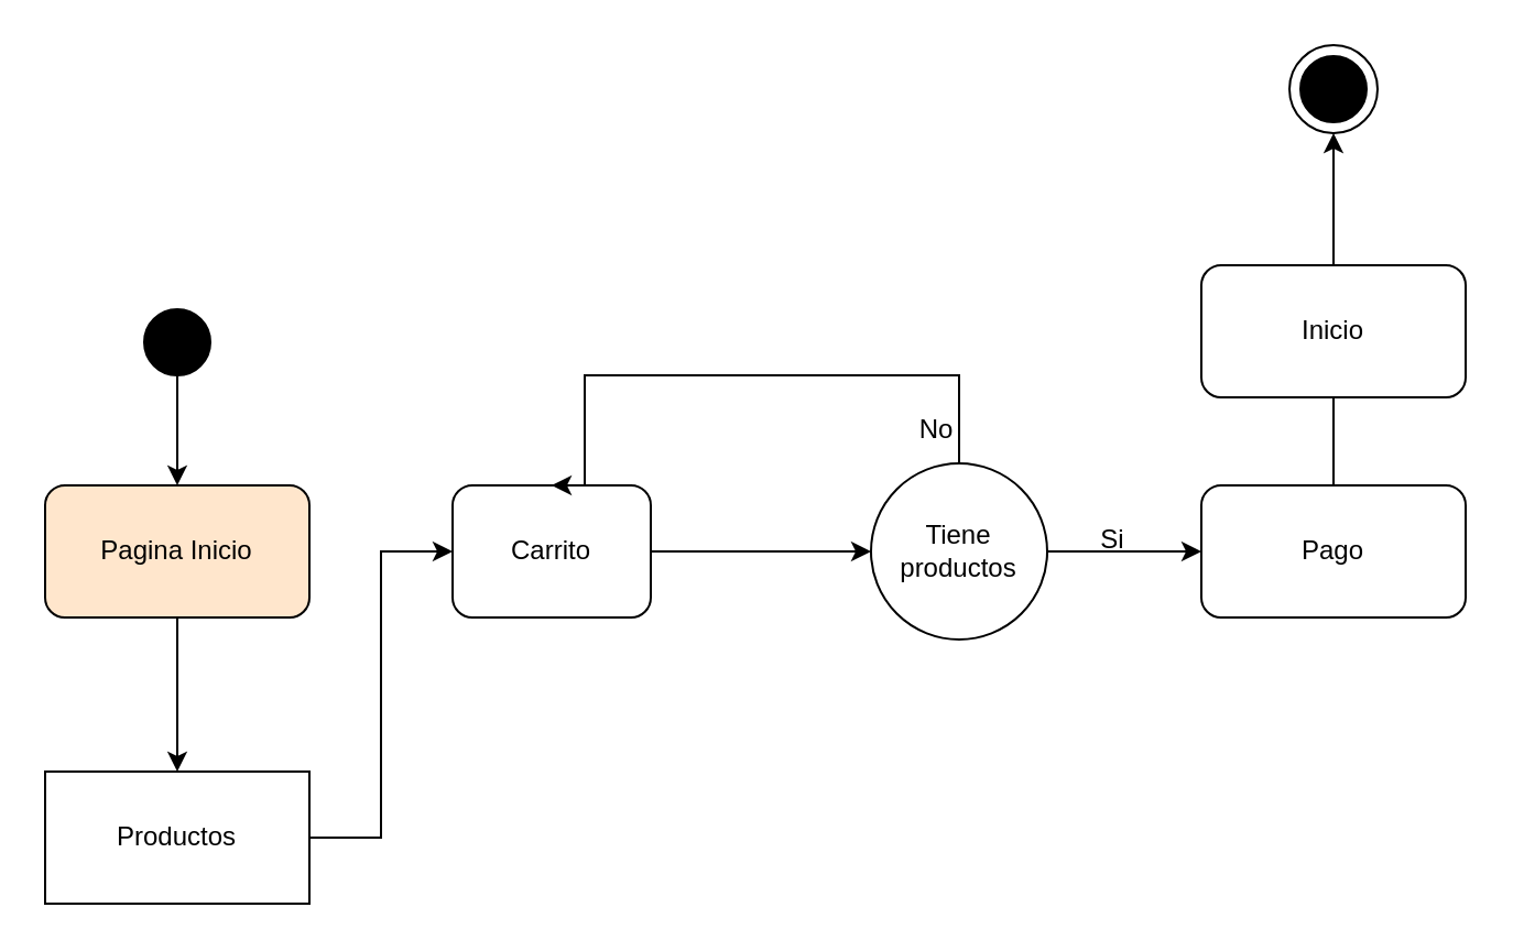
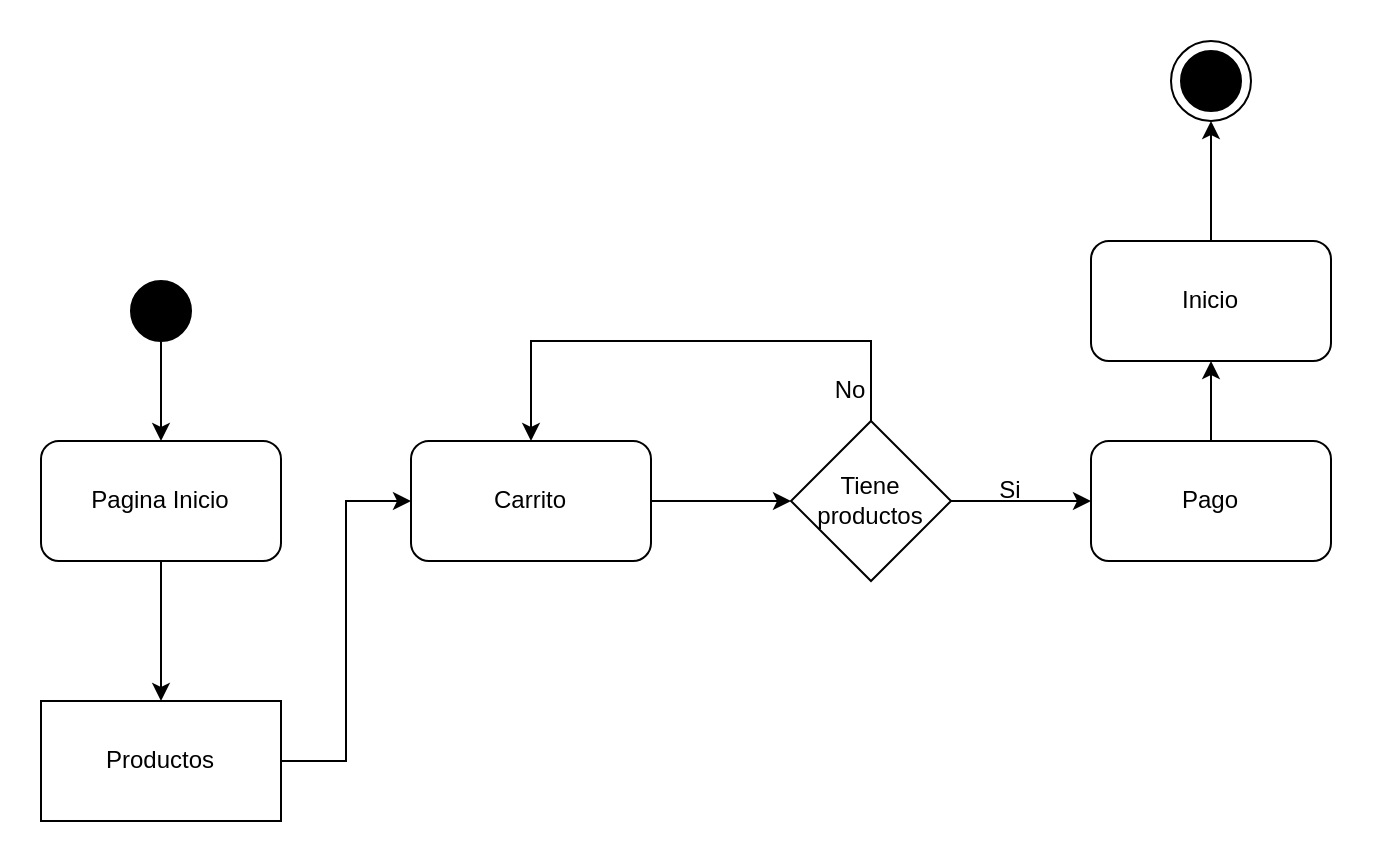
  <mxCell id="0" />
  <mxCell id="1" parent="0" />
  <mxCell id="2" style="edgeStyle=orthogonalEdgeStyle;rounded=0;orthogonalLoop=1;jettySize=auto;html=1;entryX=0.5;entryY=0;entryDx=0;entryDy=0;" edge="1" parent="1" source="3" target="5"><mxGeometry relative="1" as="geometry" /></mxCell>
  <mxCell id="3" value="" style="ellipse;whiteSpace=wrap;html=1;fillColor=#000000;" vertex="1" parent="1"><mxGeometry x="65" y="140" width="30" height="30" as="geometry" /></mxCell>
  <mxCell id="4" style="edgeStyle=orthogonalEdgeStyle;rounded=0;orthogonalLoop=1;jettySize=auto;html=1;entryX=0.5;entryY=0;entryDx=0;entryDy=0;" edge="1" parent="1" source="5" target="13"><mxGeometry relative="1" as="geometry" /></mxCell>
- <mxCell id="5" value="Pagina Inicio" style="rounded=1;whiteSpace=wrap;html=1;fillColor=#ffe6cc;" vertex="1" parent="1"><mxGeometry x="20" y="220" width="120" height="60" as="geometry" /></mxCell>
+ <mxCell id="5" value="Pagina Inicio" style="rounded=1;whiteSpace=wrap;html=1;" vertex="1" parent="1"><mxGeometry x="20" y="220" width="120" height="60" as="geometry" /></mxCell>
  <mxCell id="6" style="edgeStyle=orthogonalEdgeStyle;rounded=0;orthogonalLoop=1;jettySize=auto;html=1;entryX=0;entryY=0.5;entryDx=0;entryDy=0;" edge="1" parent="1" source="7" target="16"><mxGeometry relative="1" as="geometry" /></mxCell>
- <mxCell id="7" value="Carrito" style="rounded=1;whiteSpace=wrap;html=1;" vertex="1" parent="1"><mxGeometry x="205" y="220" width="90" height="60" as="geometry" /></mxCell>
- <mxCell id="8" style="edgeStyle=orthogonalEdgeStyle;rounded=0;orthogonalLoop=1;jettySize=auto;html=1;entryX=0.5;entryY=1;entryDx=0;entryDy=0;endArrow=none;" edge="1" parent="1" source="9" target="11"><mxGeometry relative="1" as="geometry" /></mxCell>
+ <mxCell id="7" value="Carrito" style="rounded=1;whiteSpace=wrap;html=1;" vertex="1" parent="1"><mxGeometry x="205" y="220" width="120" height="60" as="geometry" /></mxCell>
+ <mxCell id="8" style="edgeStyle=orthogonalEdgeStyle;rounded=0;orthogonalLoop=1;jettySize=auto;html=1;entryX=0.5;entryY=1;entryDx=0;entryDy=0;" edge="1" parent="1" source="9" target="11"><mxGeometry relative="1" as="geometry" /></mxCell>
  <mxCell id="9" value="Pago" style="rounded=1;whiteSpace=wrap;html=1;" vertex="1" parent="1"><mxGeometry x="545" y="220" width="120" height="60" as="geometry" /></mxCell>
  <mxCell id="10" style="edgeStyle=orthogonalEdgeStyle;rounded=0;orthogonalLoop=1;jettySize=auto;html=1;entryX=0.5;entryY=1;entryDx=0;entryDy=0;" edge="1" parent="1" source="11" target="19"><mxGeometry relative="1" as="geometry" /></mxCell>
  <mxCell id="11" value="Inicio" style="rounded=1;whiteSpace=wrap;html=1;" vertex="1" parent="1"><mxGeometry x="545" y="120" width="120" height="60" as="geometry" /></mxCell>
  <mxCell id="12" style="edgeStyle=orthogonalEdgeStyle;rounded=0;orthogonalLoop=1;jettySize=auto;html=1;entryX=0;entryY=0.5;entryDx=0;entryDy=0;" edge="1" parent="1" source="13" target="7"><mxGeometry relative="1" as="geometry" /></mxCell>
  <mxCell id="13" value="Productos" style="whiteSpace=wrap;html=1;rounded=0;" vertex="1" parent="1"><mxGeometry x="20" y="350" width="120" height="60" as="geometry" /></mxCell>
  <mxCell id="14" style="edgeStyle=orthogonalEdgeStyle;rounded=0;orthogonalLoop=1;jettySize=auto;html=1;" edge="1" parent="1" source="16" target="9"><mxGeometry relative="1" as="geometry" /></mxCell>
  <mxCell id="15" style="edgeStyle=orthogonalEdgeStyle;rounded=0;orthogonalLoop=1;jettySize=auto;html=1;exitX=0.5;exitY=0;exitDx=0;exitDy=0;entryX=0.5;entryY=0;entryDx=0;entryDy=0;" edge="1" parent="1" source="16" target="7"><mxGeometry relative="1" as="geometry"><Array as="points"><mxPoint x="435" y="170" /><mxPoint x="265" y="170" /></Array></mxGeometry></mxCell>
- <mxCell id="16" value="Tiene productos" style="ellipse;whiteSpace=wrap;html=1;" vertex="1" parent="1"><mxGeometry x="395" y="210" width="80" height="80" as="geometry" /></mxCell>
+ <mxCell id="16" value="Tiene productos" style="rhombus;whiteSpace=wrap;html=1;" vertex="1" parent="1"><mxGeometry x="395" y="210" width="80" height="80" as="geometry" /></mxCell>
  <mxCell id="17" value="Si" style="text;html=1;strokeColor=none;fillColor=none;align=center;verticalAlign=middle;whiteSpace=wrap;rounded=0;" vertex="1" parent="1"><mxGeometry x="475" y="230" width="60" height="30" as="geometry" /></mxCell>
  <mxCell id="18" value="No" style="text;html=1;strokeColor=none;fillColor=none;align=center;verticalAlign=middle;whiteSpace=wrap;rounded=0;" vertex="1" parent="1"><mxGeometry x="395" y="180" width="60" height="30" as="geometry" /></mxCell>
  <mxCell id="19" value="" style="ellipse;whiteSpace=wrap;html=1;aspect=fixed;" vertex="1" parent="1"><mxGeometry x="585" y="20" width="40" height="40" as="geometry" /></mxCell>
  <mxCell id="20" value="" style="ellipse;whiteSpace=wrap;html=1;aspect=fixed;fillColor=#000000;" vertex="1" parent="1"><mxGeometry x="590" y="25" width="30" height="30" as="geometry" /></mxCell>
